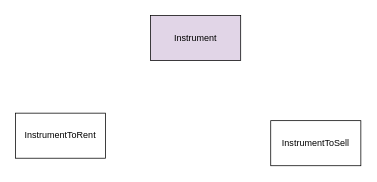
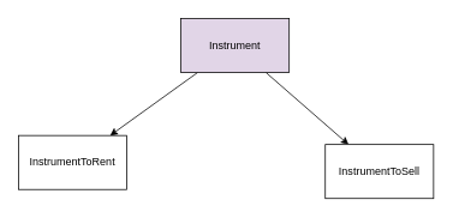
  <mxCell id="0" />
  <mxCell id="1" parent="0" />
+ <mxCell id="2" value="" style="rounded=0;orthogonalLoop=1;jettySize=auto;html=1;" edge="1" parent="1" source="4" target="5"><mxGeometry relative="1" as="geometry" /></mxCell>
+ <mxCell id="3" value="" style="rounded=0;orthogonalLoop=1;jettySize=auto;html=1;" edge="1" parent="1" source="4" target="6"><mxGeometry relative="1" as="geometry" /></mxCell>
  <mxCell id="4" value="Instrument" style="rounded=0;whiteSpace=wrap;html=1;fillColor=#e1d5e7;" vertex="1" parent="1"><mxGeometry x="200" y="20" width="120" height="60" as="geometry" /></mxCell>
  <mxCell id="5" value="InstrumentToRent" style="rounded=0;whiteSpace=wrap;html=1;" vertex="1" parent="1"><mxGeometry x="20" y="150" width="120" height="60" as="geometry" /></mxCell>
  <mxCell id="6" value="InstrumentToSell&lt;br&gt;" style="rounded=0;whiteSpace=wrap;html=1;" vertex="1" parent="1"><mxGeometry x="360" y="160" width="120" height="60" as="geometry" /></mxCell>
